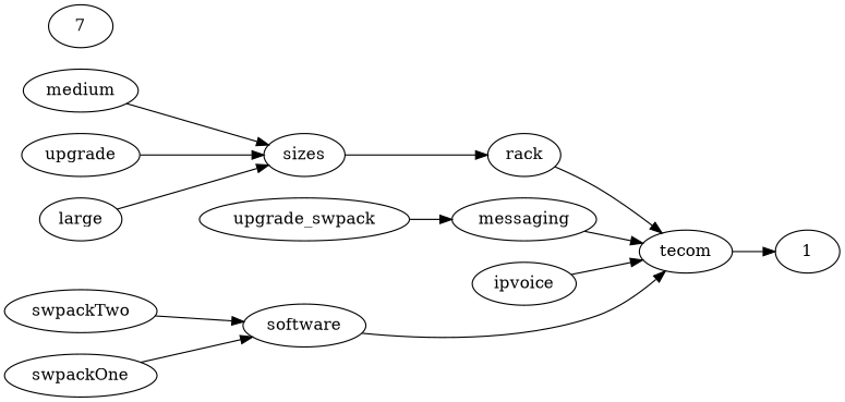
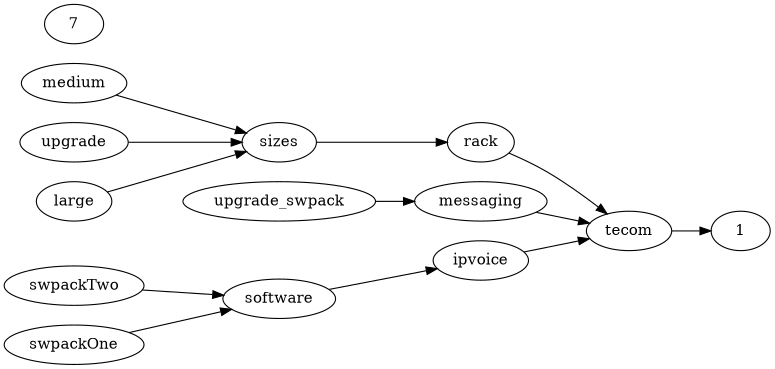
  digraph {
    rankdir=LR
    software
    ipvoice
    tecom
    sizes
    rack
    swpackTwo
    medium
    n8 [label=upgrade]
    swpackOne
    1
    messaging
    upgrade_swpack
    n13 [label=7]
    large
-   software -> tecom
+   software -> ipvoice
    ipvoice -> tecom
    tecom -> 1
    sizes -> rack
    rack -> tecom
    swpackTwo -> software
    medium -> sizes
    n8 -> sizes
    swpackOne -> software
    messaging -> tecom
    upgrade_swpack -> messaging
    large -> sizes
  }
